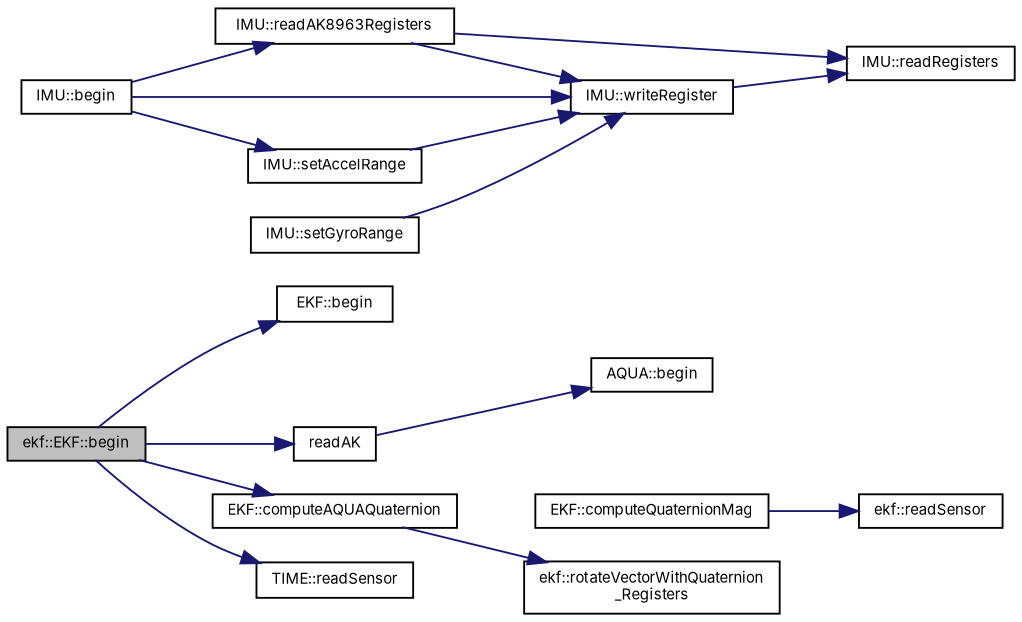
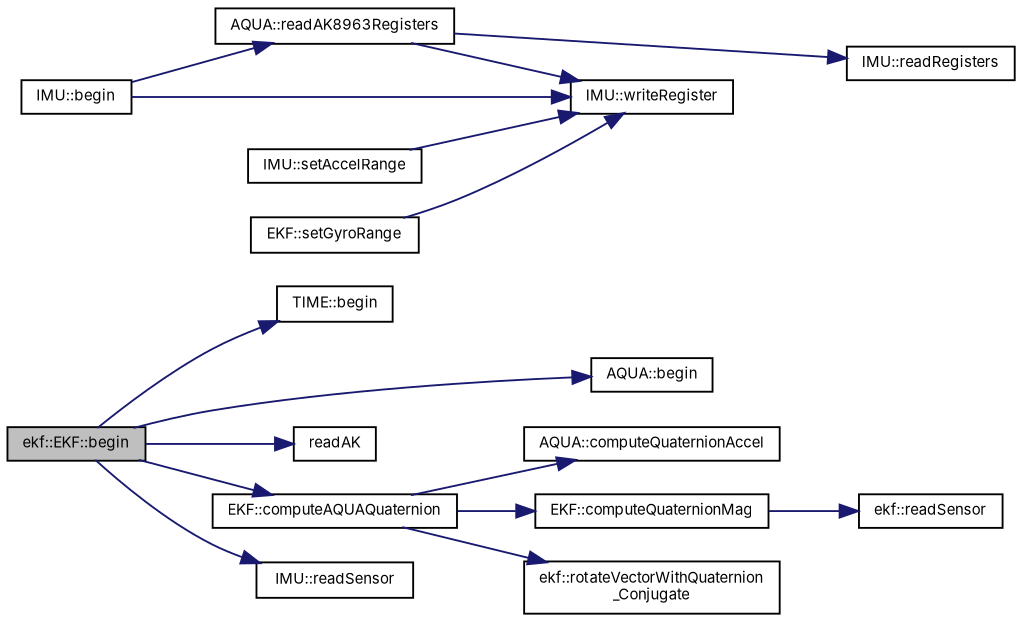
  digraph {
    fontname=Inter
    rankdir=LR
    node [color=black fontname=Inter fontsize=8 shape=record]
    edge [color=midnightblue fontname=Inter fontsize=8 labelfontname=DejaVuSansMono labelfontsize=8 style=solid]
    n1 [fillcolor=grey75 fontcolor=black height=0.2 label="ekf::EKF::begin" style=filled width=0.4]
-   n2 [height=0.2 label="EKF::begin" width=0.4]
+   n2 [height=0.2 label="TIME::begin" width=0.4]
    n3 [height=0.2 label="AQUA::begin" width=0.4]
    n4 [height=0.2 label="EKF::computeAQUAQuaternion" width=0.4]
    n5 [height=0.2 label=readAK width=0.4]
-   n6 [height=0.2 label="TIME::readSensor" width=0.4]
+   n6 [height=0.2 label="IMU::readSensor" width=0.4]
    n7 [height=0.2 label="IMU::begin" width=0.4]
-   n8 [height=0.2 label="IMU::readAK8963Registers" width=0.4]
+   n8 [height=0.2 label="AQUA::readAK8963Registers" width=0.4]
    n9 [height=0.2 label="IMU::writeRegister" width=0.4]
    n10 [height=0.2 label="IMU::setAccelRange" width=0.4]
+   n11 [height=0.2 label="AQUA::computeQuaternionAccel" width=0.4]
    n12 [height=0.2 label="EKF::computeQuaternionMag" width=0.4]
-   n13 [height=0.2 label="ekf::rotateVectorWithQuaternion\l_Registers" width=0.4]
+   n13 [height=0.2 label="ekf::rotateVectorWithQuaternion\l_Conjugate" width=0.4]
    n14 [height=0.2 label="IMU::readRegisters" width=0.4]
-   n15 [height=0.2 label="IMU::setGyroRange" width=0.4]
+   n15 [height=0.2 label="EKF::setGyroRange" width=0.4]
    n16 [height=0.2 label="ekf::readSensor" width=0.4]
    n1 -> n2
-   n5 -> n3
+   n1 -> n3
    n1 -> n4
    n1 -> n5
    n1 -> n6
+   n4 -> n11
+   n4 -> n12
    n4 -> n13
    n7 -> n8
    n7 -> n9
-   n7 -> n10
    n8 -> n9
    n8 -> n14
-   n9 -> n14
    n10 -> n9
    n12 -> n16
    n15 -> n9
  }
